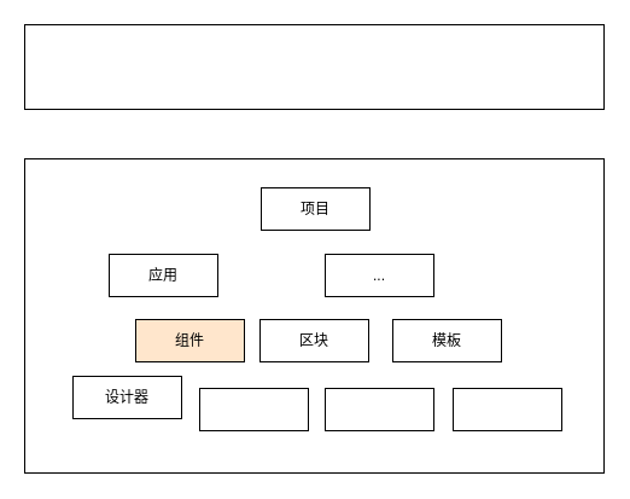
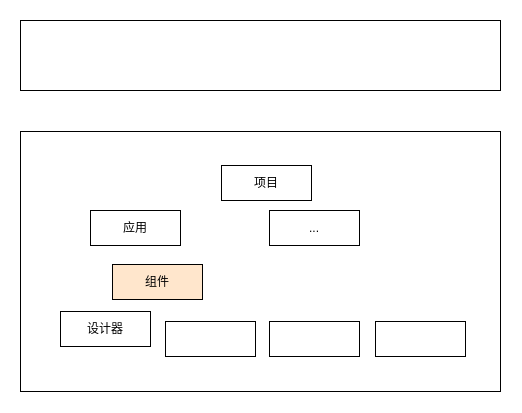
  <mxCell id="0" />
  <mxCell id="1" parent="0" />
  <mxCell id="2" value="" style="rounded=0;whiteSpace=wrap;html=1;" vertex="1" parent="1"><mxGeometry x="20" y="20" width="480" height="70" as="geometry" /></mxCell>
  <mxCell id="3" value="" style="rounded=0;whiteSpace=wrap;html=1;" vertex="1" parent="1"><mxGeometry x="20" y="131" width="480" height="260" as="geometry" /></mxCell>
  <mxCell id="4" value="设计器" style="rounded=0;whiteSpace=wrap;html=1;" vertex="1" parent="1"><mxGeometry x="60" y="311" width="90" height="35" as="geometry" /></mxCell>
  <mxCell id="5" value="" style="rounded=0;whiteSpace=wrap;html=1;" vertex="1" parent="1"><mxGeometry x="165" y="321" width="90" height="35" as="geometry" /></mxCell>
  <mxCell id="6" value="" style="rounded=0;whiteSpace=wrap;html=1;" vertex="1" parent="1"><mxGeometry x="269" y="321" width="90" height="35" as="geometry" /></mxCell>
  <mxCell id="7" value="" style="rounded=0;whiteSpace=wrap;html=1;" vertex="1" parent="1"><mxGeometry x="375" y="321" width="90" height="35" as="geometry" /></mxCell>
  <mxCell id="8" value="组件" style="rounded=0;whiteSpace=wrap;html=1;fillColor=#ffe6cc;" vertex="1" parent="1"><mxGeometry x="112" y="264" width="90" height="35" as="geometry" /></mxCell>
- <mxCell id="9" value="区块" style="rounded=0;whiteSpace=wrap;html=1;" vertex="1" parent="1"><mxGeometry x="215" y="264" width="90" height="35" as="geometry" /></mxCell>
- <mxCell id="10" value="模板" style="rounded=0;whiteSpace=wrap;html=1;" vertex="1" parent="1"><mxGeometry x="325" y="264" width="90" height="35" as="geometry" /></mxCell>
  <mxCell id="11" value="应用" style="rounded=0;whiteSpace=wrap;html=1;" vertex="1" parent="1"><mxGeometry x="90" y="210" width="90" height="35" as="geometry" /></mxCell>
  <mxCell id="12" value="..." style="rounded=0;whiteSpace=wrap;html=1;" vertex="1" parent="1"><mxGeometry x="269" y="210" width="90" height="35" as="geometry" /></mxCell>
- <mxCell id="13" value="项目" style="rounded=0;whiteSpace=wrap;html=1;" vertex="1" parent="1"><mxGeometry x="216" y="155" width="90" height="35" as="geometry" /></mxCell>
+ <mxCell id="13" value="项目" style="rounded=0;whiteSpace=wrap;html=1;" vertex="1" parent="1"><mxGeometry x="221" y="165" width="90" height="35" as="geometry" /></mxCell>
